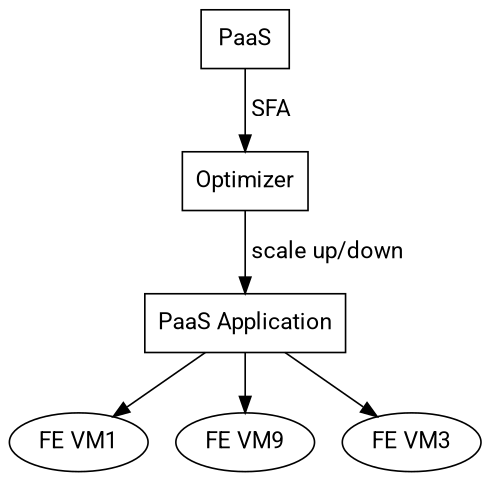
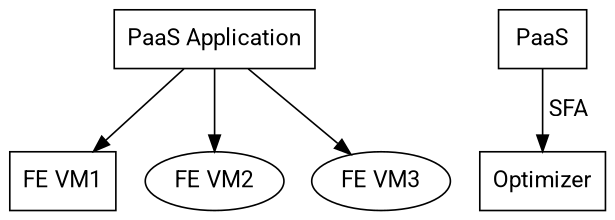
  digraph {
    fontname=Roboto
    node [fontname=Roboto]
    edge [fontname=Roboto]
    n1 [label="PaaS Application" shape=rectangle]
-   n2 [label="FE VM1"]
-   n3 [label="FE VM9"]
+   n2 [label="FE VM1" shape=box]
+   n3 [label="FE VM2"]
    n4 [label="FE VM3"]
    n5 [label=Optimizer shape=rectangle]
    n6 [label=PaaS shape=rectangle]
    n1 -> n2
    n1 -> n3
    n1 -> n4
-   n5 -> n1 [label=" scale up/down"]
    n6 -> n5 [label=" SFA"]
  }
